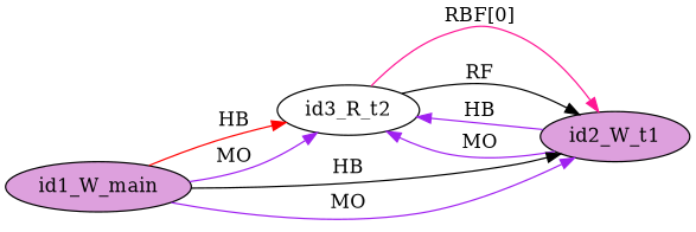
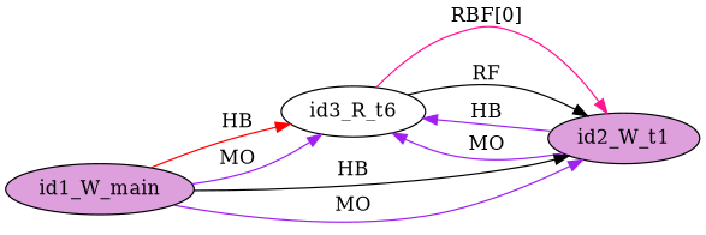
  digraph {
    rankdir=LR
    node [style=filled fillcolor=plum]
    edge [color=purple]
-   id3_R_t2 [fillcolor=white]
+   id3_R_t2 [fillcolor=white label=id3_R_t6]
    id2_W_t1
    id1_W_main
    id3_R_t2 -> id2_W_t1 [color=deeppink label="RBF[0]"]
    id3_R_t2 -> id2_W_t1 [color=black label=RF]
    id2_W_t1 -> id3_R_t2 [label=HB]
    id2_W_t1 -> id3_R_t2 [label=MO]
    id1_W_main -> id3_R_t2 [color=red label=HB]
    id1_W_main -> id3_R_t2 [label=MO]
    id1_W_main -> id2_W_t1 [color=black label=HB]
    id1_W_main -> id2_W_t1 [label=MO]
  }
